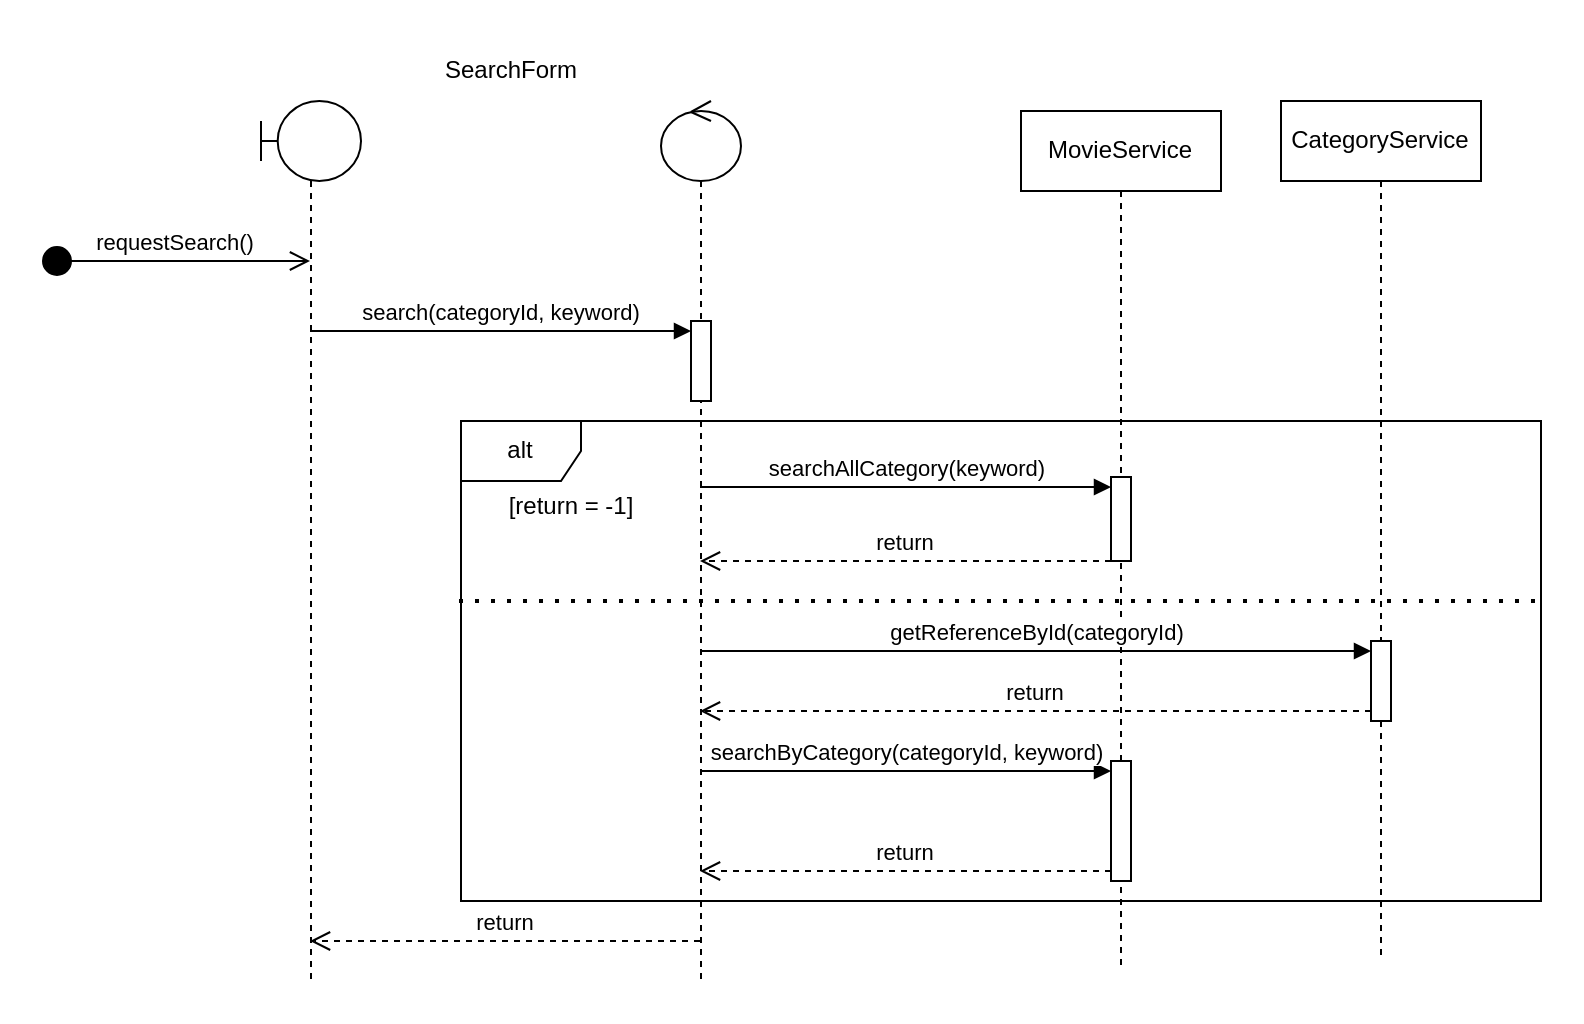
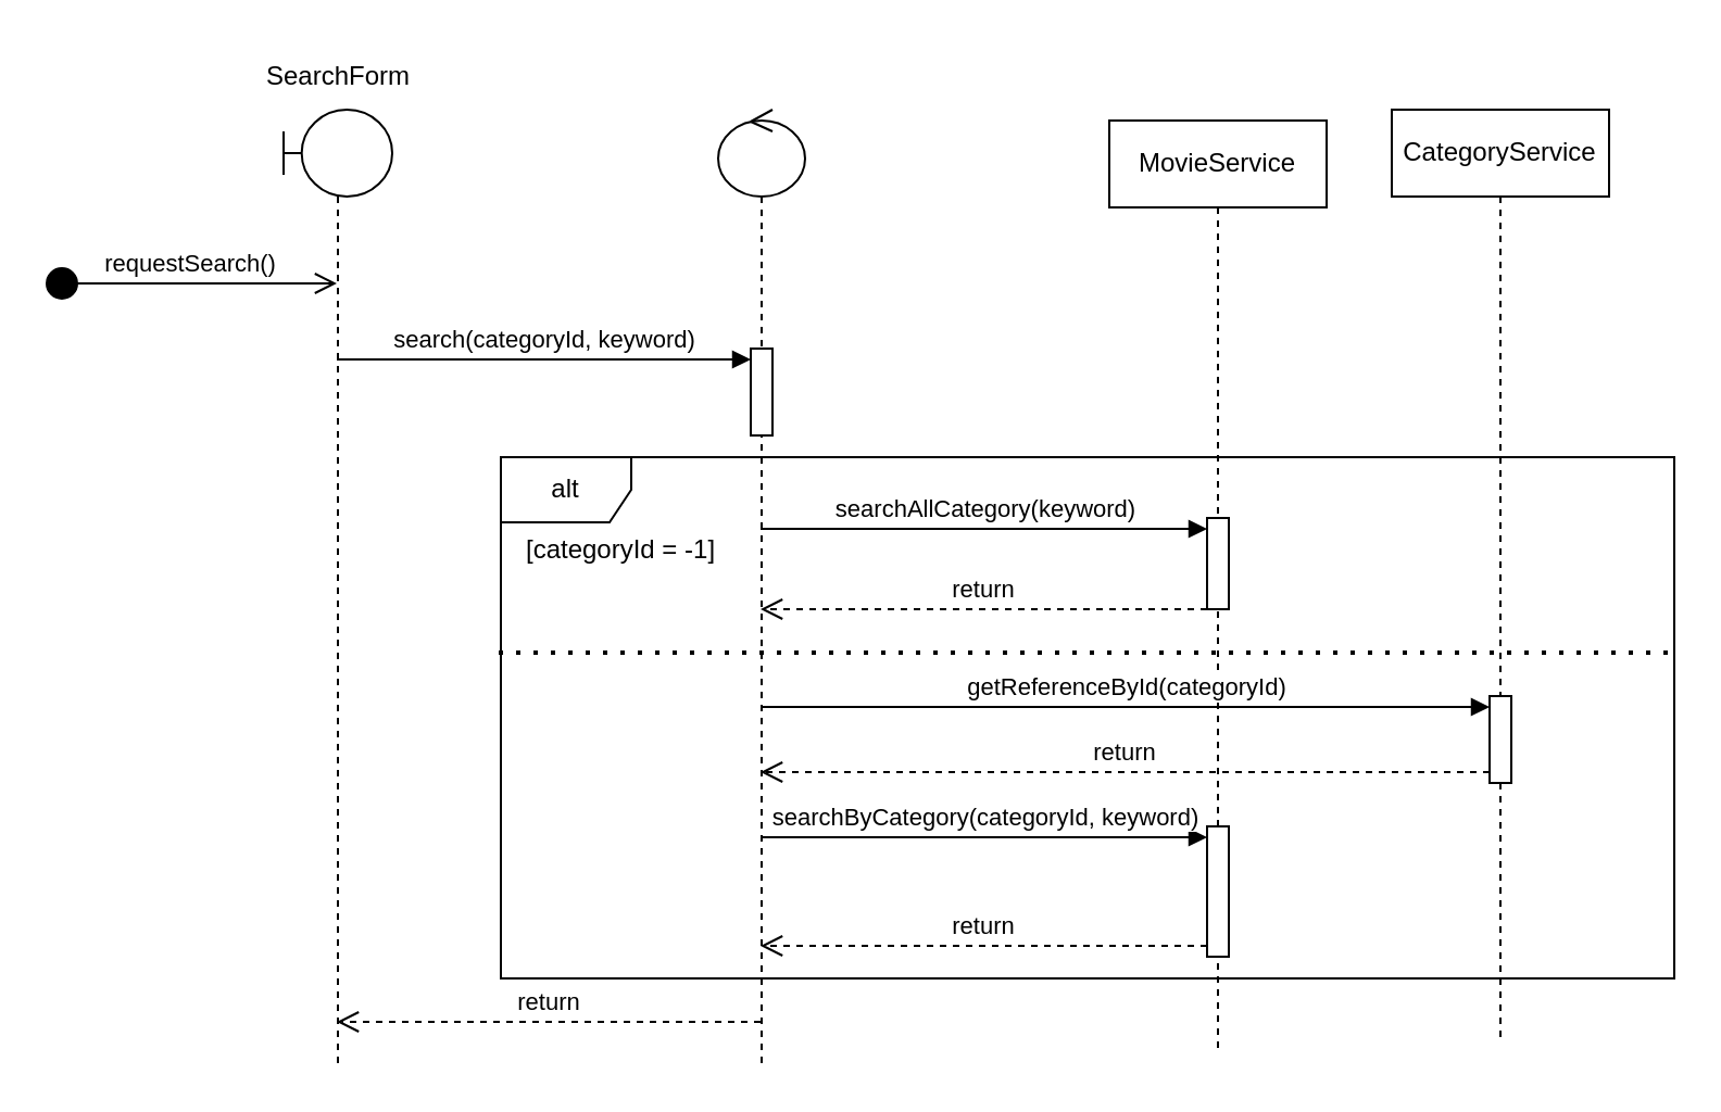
  <mxCell id="0" />
  <mxCell id="1" parent="0" />
  <mxCell id="2" value="" style="shape=umlLifeline;perimeter=lifelinePerimeter;whiteSpace=wrap;html=1;container=1;dropTarget=0;collapsible=0;recursiveResize=0;outlineConnect=0;portConstraint=eastwest;newEdgeStyle={&quot;curved&quot;:0,&quot;rounded&quot;:0};participant=umlBoundary;" vertex="1" parent="1"><mxGeometry x="130" y="50" width="50" height="440" as="geometry" /></mxCell>
- <mxCell id="3" value="SearchForm" style="text;html=1;align=center;verticalAlign=middle;resizable=0;points=[];autosize=1;strokeColor=none;fillColor=none;" vertex="1" parent="1"><mxGeometry x="210" y="20" width="90" height="30" as="geometry" /></mxCell>
+ <mxCell id="3" value="SearchForm" style="text;html=1;align=center;verticalAlign=middle;resizable=0;points=[];autosize=1;strokeColor=none;fillColor=none;" vertex="1" parent="1"><mxGeometry x="110" y="20" width="90" height="30" as="geometry" /></mxCell>
  <mxCell id="4" value="" style="shape=umlLifeline;perimeter=lifelinePerimeter;whiteSpace=wrap;html=1;container=1;dropTarget=0;collapsible=0;recursiveResize=0;outlineConnect=0;portConstraint=eastwest;newEdgeStyle={&quot;curved&quot;:0,&quot;rounded&quot;:0};participant=umlControl;" vertex="1" parent="1"><mxGeometry x="330" y="50" width="40" height="440" as="geometry" /></mxCell>
  <mxCell id="5" value="" style="html=1;points=[[0,0,0,0,5],[0,1,0,0,-5],[1,0,0,0,5],[1,1,0,0,-5]];perimeter=orthogonalPerimeter;outlineConnect=0;targetShapes=umlLifeline;portConstraint=eastwest;newEdgeStyle={&quot;curved&quot;:0,&quot;rounded&quot;:0};" vertex="1" parent="4"><mxGeometry x="15" y="110" width="10" height="40" as="geometry" /></mxCell>
  <mxCell id="6" value="MovieService" style="shape=umlLifeline;perimeter=lifelinePerimeter;whiteSpace=wrap;html=1;container=1;dropTarget=0;collapsible=0;recursiveResize=0;outlineConnect=0;portConstraint=eastwest;newEdgeStyle={&quot;curved&quot;:0,&quot;rounded&quot;:0};" vertex="1" parent="1"><mxGeometry x="510" y="55" width="100" height="430" as="geometry" /></mxCell>
  <mxCell id="7" value="requestSearch()" style="html=1;verticalAlign=bottom;startArrow=circle;startFill=1;endArrow=open;startSize=6;endSize=8;curved=0;rounded=0;" edge="1" parent="1" target="2"><mxGeometry width="80" relative="1" as="geometry"><mxPoint x="20" y="130" as="sourcePoint" /><mxPoint x="160" y="130" as="targetPoint" /></mxGeometry></mxCell>
  <mxCell id="8" value="search(categoryId, keyword)" style="html=1;verticalAlign=bottom;endArrow=block;curved=0;rounded=0;entryX=0;entryY=0;entryDx=0;entryDy=5;" edge="1" target="5" parent="1" source="2"><mxGeometry relative="1" as="geometry"><mxPoint x="275" y="165" as="sourcePoint" /></mxGeometry></mxCell>
  <mxCell id="9" value="alt" style="shape=umlFrame;whiteSpace=wrap;html=1;pointerEvents=0;" vertex="1" parent="1"><mxGeometry x="230" y="210" width="540" height="240" as="geometry" /></mxCell>
  <mxCell id="10" value="" style="endArrow=none;dashed=1;html=1;dashPattern=1 3;strokeWidth=2;rounded=0;" edge="1" parent="1"><mxGeometry width="50" height="50" relative="1" as="geometry"><mxPoint x="229" y="300" as="sourcePoint" /><mxPoint x="770" y="300" as="targetPoint" /></mxGeometry></mxCell>
- <mxCell id="11" value="[return = -1]" style="text;html=1;align=center;verticalAlign=middle;resizable=0;points=[];autosize=1;strokeColor=none;fillColor=none;" vertex="1" parent="1"><mxGeometry x="230" y="238" width="110" height="30" as="geometry" /></mxCell>
+ <mxCell id="11" value="[categoryId = -1]" style="text;html=1;align=center;verticalAlign=middle;resizable=0;points=[];autosize=1;strokeColor=none;fillColor=none;" vertex="1" parent="1"><mxGeometry x="230" y="238" width="110" height="30" as="geometry" /></mxCell>
  <mxCell id="12" value="CategoryService" style="shape=umlLifeline;perimeter=lifelinePerimeter;whiteSpace=wrap;html=1;container=1;dropTarget=0;collapsible=0;recursiveResize=0;outlineConnect=0;portConstraint=eastwest;newEdgeStyle={&quot;curved&quot;:0,&quot;rounded&quot;:0};" vertex="1" parent="1"><mxGeometry x="640" y="50" width="100" height="430" as="geometry" /></mxCell>
  <mxCell id="13" value="" style="html=1;points=[[0,0,0,0,5],[0,1,0,0,-5],[1,0,0,0,5],[1,1,0,0,-5]];perimeter=orthogonalPerimeter;outlineConnect=0;targetShapes=umlLifeline;portConstraint=eastwest;newEdgeStyle={&quot;curved&quot;:0,&quot;rounded&quot;:0};" vertex="1" parent="12"><mxGeometry x="45" y="270" width="10" height="40" as="geometry" /></mxCell>
  <mxCell id="14" value="" style="html=1;points=[[0,0,0,0,5],[0,1,0,0,-5],[1,0,0,0,5],[1,1,0,0,-5]];perimeter=orthogonalPerimeter;outlineConnect=0;targetShapes=umlLifeline;portConstraint=eastwest;newEdgeStyle={&quot;curved&quot;:0,&quot;rounded&quot;:0};" vertex="1" parent="1"><mxGeometry x="555" y="238" width="10" height="42" as="geometry" /></mxCell>
  <mxCell id="15" value="searchAllCategory(keyword)" style="html=1;verticalAlign=bottom;endArrow=block;curved=0;rounded=0;entryX=0;entryY=0;entryDx=0;entryDy=5;" edge="1" target="14" parent="1" source="4"><mxGeometry relative="1" as="geometry"><mxPoint x="455" y="243" as="sourcePoint" /></mxGeometry></mxCell>
  <mxCell id="16" value="return" style="html=1;verticalAlign=bottom;endArrow=open;dashed=1;endSize=8;curved=0;rounded=0;" edge="1" source="14" parent="1"><mxGeometry relative="1" as="geometry"><mxPoint x="349.5" y="280" as="targetPoint" /><mxPoint x="525" y="280" as="sourcePoint" /></mxGeometry></mxCell>
  <mxCell id="17" value="return" style="html=1;verticalAlign=bottom;endArrow=open;dashed=1;endSize=8;curved=0;rounded=0;" edge="1" parent="1"><mxGeometry relative="1" as="geometry"><mxPoint x="349.5" y="470" as="sourcePoint" /><mxPoint x="154.5" y="470" as="targetPoint" /></mxGeometry></mxCell>
  <mxCell id="18" value="getReferenceById(categoryId)" style="html=1;verticalAlign=bottom;endArrow=block;curved=0;rounded=0;entryX=0;entryY=0;entryDx=0;entryDy=5;" edge="1" target="13" parent="1" source="4"><mxGeometry relative="1" as="geometry"><mxPoint x="615" y="325" as="sourcePoint" /></mxGeometry></mxCell>
  <mxCell id="19" value="return" style="html=1;verticalAlign=bottom;endArrow=open;dashed=1;endSize=8;curved=0;rounded=0;exitX=0;exitY=1;exitDx=0;exitDy=-5;" edge="1" source="13" parent="1" target="4"><mxGeometry relative="1" as="geometry"><mxPoint x="615" y="395" as="targetPoint" /></mxGeometry></mxCell>
  <mxCell id="20" value="" style="html=1;points=[[0,0,0,0,5],[0,1,0,0,-5],[1,0,0,0,5],[1,1,0,0,-5]];perimeter=orthogonalPerimeter;outlineConnect=0;targetShapes=umlLifeline;portConstraint=eastwest;newEdgeStyle={&quot;curved&quot;:0,&quot;rounded&quot;:0};" vertex="1" parent="1"><mxGeometry x="555" y="380" width="10" height="60" as="geometry" /></mxCell>
  <mxCell id="21" value="searchByCategory(categoryId, keyword)" style="html=1;verticalAlign=bottom;endArrow=block;curved=0;rounded=0;entryX=0;entryY=0;entryDx=0;entryDy=5;" edge="1" target="20" parent="1" source="4"><mxGeometry relative="1" as="geometry"><mxPoint x="455" y="375" as="sourcePoint" /></mxGeometry></mxCell>
  <mxCell id="22" value="return" style="html=1;verticalAlign=bottom;endArrow=open;dashed=1;endSize=8;curved=0;rounded=0;exitX=0;exitY=1;exitDx=0;exitDy=-5;" edge="1" source="20" parent="1" target="4"><mxGeometry relative="1" as="geometry"><mxPoint x="455" y="445" as="targetPoint" /></mxGeometry></mxCell>
